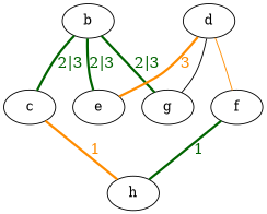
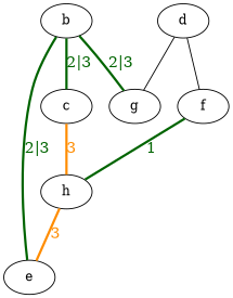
  strict graph {
    edge [color=darkgreen fontcolor=darkgreen fontsize=16 penwidth=2.5]
    b
    e
    g
    c
    h
    d
    f
    b -- e [label="2|3"]
    b -- g [label="2|3"]
    b -- c [label="2|3"]
-   c -- h [color=darkorange fontcolor=darkorange label=1]
-   d -- e [color=darkorange fontcolor=darkorange label=3]
+   c -- h [color=darkorange fontcolor=darkorange label=3]
+   h -- e [color=darkorange fontcolor=darkorange label=3]
    d -- g [color="" fontcolor="" fontsize="" penwidth=""]
-   d -- f [color=darkorange fontcolor="" fontsize="" penwidth=""]
+   d -- f [color="" fontcolor="" fontsize="" penwidth=""]
    f -- h [label=1]
  }
